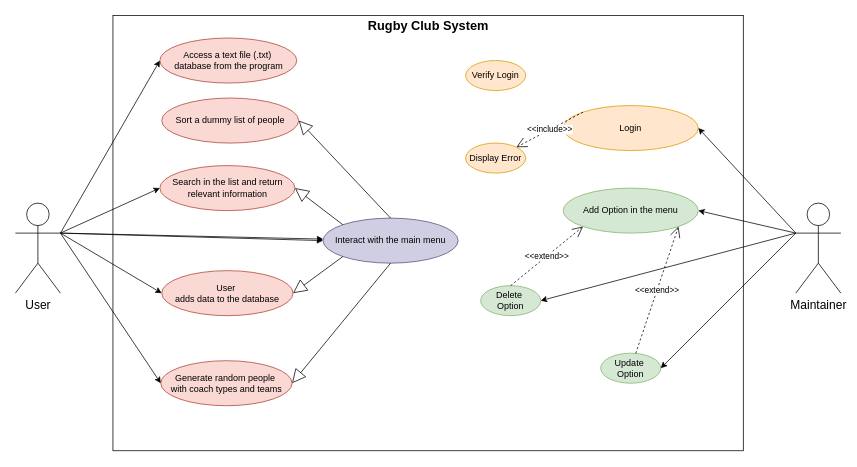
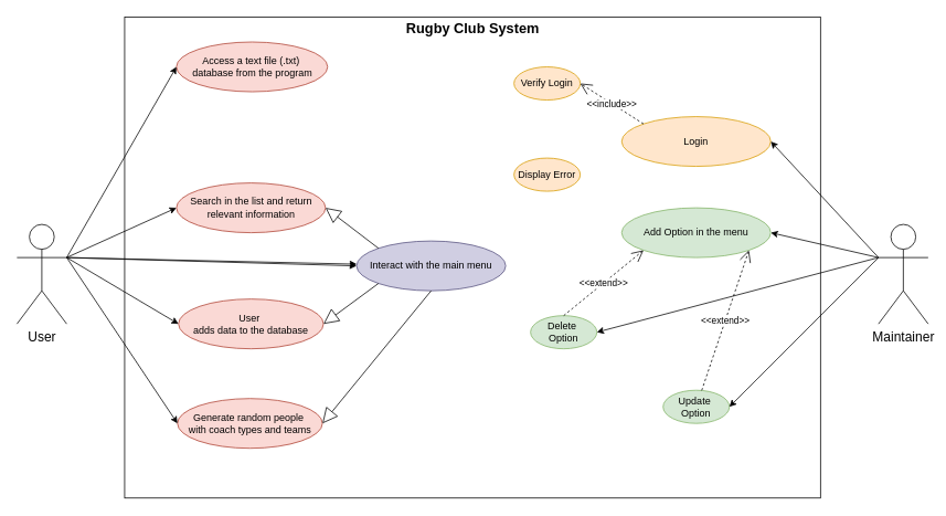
  <mxCell id="0" />
  <mxCell id="1" parent="0" />
  <mxCell id="2" value="" style="rounded=0;whiteSpace=wrap;html=1;" parent="1" vertex="1"><mxGeometry x="150" y="20" width="840" height="580" as="geometry" /></mxCell>
  <mxCell id="3" value="&lt;b&gt;&lt;font style=&quot;font-size: 17px;&quot;&gt;Rugby Club System&lt;/font&gt;&lt;/b&gt;" style="text;html=1;align=center;verticalAlign=middle;resizable=0;points=[];autosize=1;strokeColor=none;fillColor=none;" parent="1" vertex="1"><mxGeometry x="480" y="20" width="180" height="30" as="geometry" /></mxCell>
  <mxCell id="4" value="&lt;font style=&quot;font-size: 16px;&quot;&gt;User&lt;/font&gt;" style="shape=umlActor;verticalLabelPosition=bottom;verticalAlign=top;html=1;" parent="1" vertex="1"><mxGeometry x="20" y="270" width="60" height="120" as="geometry" /></mxCell>
- <mxCell id="5" value="Sort a dummy list of people" style="ellipse;whiteSpace=wrap;html=1;fillColor=#fad9d5;strokeColor=#ae4132;" parent="1" vertex="1"><mxGeometry x="215" y="130" width="182.5" height="60" as="geometry" /></mxCell>
  <mxCell id="6" value="Search in the list and return relevant information" style="ellipse;whiteSpace=wrap;html=1;fillColor=#fad9d5;strokeColor=#ae4132;" parent="1" vertex="1"><mxGeometry x="212.5" y="220" width="180" height="60" as="geometry" /></mxCell>
  <mxCell id="7" value="User&amp;nbsp;&lt;div&gt;adds data to the database&lt;/div&gt;" style="ellipse;whiteSpace=wrap;html=1;fillColor=#fad9d5;strokeColor=#ae4132;" parent="1" vertex="1"><mxGeometry x="215" y="360" width="175" height="60" as="geometry" /></mxCell>
  <mxCell id="8" value="Generate random people&amp;nbsp;&lt;div&gt;with coach types and teams&lt;/div&gt;" style="ellipse;whiteSpace=wrap;html=1;fillColor=#fad9d5;strokeColor=#ae4132;" parent="1" vertex="1"><mxGeometry x="213.75" y="480" width="175" height="60" as="geometry" /></mxCell>
  <mxCell id="9" value="" style="endArrow=classic;html=1;rounded=0;exitX=1;exitY=0.333;exitDx=0;exitDy=0;exitPerimeter=0;" parent="1" source="4" target="27" edge="1"><mxGeometry width="50" height="50" relative="1" as="geometry"><mxPoint x="344" y="410" as="sourcePoint" /><mxPoint x="394" y="360" as="targetPoint" /></mxGeometry></mxCell>
  <mxCell id="10" value="" style="endArrow=classic;html=1;rounded=0;exitX=1;exitY=0.333;exitDx=0;exitDy=0;exitPerimeter=0;entryX=0;entryY=0.5;entryDx=0;entryDy=0;" parent="1" source="4" target="6" edge="1"><mxGeometry width="50" height="50" relative="1" as="geometry"><mxPoint x="344" y="410" as="sourcePoint" /><mxPoint x="154" y="420" as="targetPoint" /></mxGeometry></mxCell>
  <mxCell id="11" value="" style="endArrow=classic;html=1;rounded=0;entryX=0;entryY=0.5;entryDx=0;entryDy=0;exitX=1;exitY=0.333;exitDx=0;exitDy=0;exitPerimeter=0;" parent="1" source="4" target="7" edge="1"><mxGeometry width="50" height="50" relative="1" as="geometry"><mxPoint x="84" y="550" as="sourcePoint" /><mxPoint x="134" y="500" as="targetPoint" /></mxGeometry></mxCell>
  <mxCell id="12" value="" style="endArrow=classic;html=1;rounded=0;entryX=0;entryY=0.5;entryDx=0;entryDy=0;exitX=1;exitY=0.333;exitDx=0;exitDy=0;exitPerimeter=0;" parent="1" source="4" target="8" edge="1"><mxGeometry width="50" height="50" relative="1" as="geometry"><mxPoint x="44" y="620" as="sourcePoint" /><mxPoint x="94" y="570" as="targetPoint" /></mxGeometry></mxCell>
  <mxCell id="13" value="&lt;font style=&quot;font-size: 16px;&quot;&gt;Maintainer&lt;/font&gt;" style="shape=umlActor;verticalLabelPosition=bottom;verticalAlign=top;html=1;" parent="1" vertex="1"><mxGeometry x="1060" y="270" width="60" height="120" as="geometry" /></mxCell>
  <mxCell id="14" value="Login" style="ellipse;whiteSpace=wrap;html=1;fillColor=#ffe6cc;strokeColor=#d79b00;" parent="1" vertex="1"><mxGeometry x="750" y="140" width="180" height="60" as="geometry" /></mxCell>
  <mxCell id="15" value="Add Option in the menu" style="ellipse;whiteSpace=wrap;html=1;fillColor=#d5e8d4;strokeColor=#82b366;" parent="1" vertex="1"><mxGeometry x="750" y="250" width="180" height="60" as="geometry" /></mxCell>
  <mxCell id="16" value="Verify Login" style="ellipse;whiteSpace=wrap;html=1;fillColor=#ffe6cc;strokeColor=#d79b00;" parent="1" vertex="1"><mxGeometry x="620" y="80" width="80" height="40" as="geometry" /></mxCell>
  <mxCell id="17" value="Display Error" style="ellipse;whiteSpace=wrap;html=1;fillColor=#ffe6cc;strokeColor=#d79b00;" parent="1" vertex="1"><mxGeometry x="620" y="190" width="80" height="40" as="geometry" /></mxCell>
- <mxCell id="18" value="&amp;lt;&amp;lt;include&amp;gt;&amp;gt;" style="endArrow=open;endSize=12;dashed=1;html=1;rounded=0;exitX=0;exitY=0;exitDx=0;exitDy=0;" parent="1" source="14" target="17" edge="1"><mxGeometry x="-0.002" width="160" relative="1" as="geometry"><mxPoint x="410" y="180" as="sourcePoint" /><mxPoint x="570" y="180" as="targetPoint" /><mxPoint as="offset" /></mxGeometry></mxCell>
+ <mxCell id="18" value="&amp;lt;&amp;lt;include&amp;gt;&amp;gt;" style="endArrow=open;endSize=12;dashed=1;html=1;rounded=0;exitX=0;exitY=0;exitDx=0;exitDy=0;entryX=1;entryY=0.5;entryDx=0;entryDy=0;" parent="1" source="14" target="16" edge="1"><mxGeometry x="-0.002" width="160" relative="1" as="geometry"><mxPoint x="410" y="180" as="sourcePoint" /><mxPoint x="570" y="180" as="targetPoint" /><mxPoint as="offset" /></mxGeometry></mxCell>
  <mxCell id="19" value="Delete&amp;nbsp;&lt;div&gt;Option&lt;/div&gt;" style="ellipse;whiteSpace=wrap;html=1;fillColor=#d5e8d4;strokeColor=#82b366;" parent="1" vertex="1"><mxGeometry x="640" y="380" width="80" height="40" as="geometry" /></mxCell>
  <mxCell id="20" value="Update&amp;nbsp;&lt;div&gt;Option&lt;/div&gt;" style="ellipse;whiteSpace=wrap;html=1;fillColor=#d5e8d4;strokeColor=#82b366;" parent="1" vertex="1"><mxGeometry x="800" y="470" width="80" height="40" as="geometry" /></mxCell>
  <mxCell id="21" value="&amp;lt;&amp;lt;extend&amp;gt;&amp;gt;" style="endArrow=open;endSize=12;dashed=1;html=1;rounded=0;entryX=0;entryY=1;entryDx=0;entryDy=0;exitX=0.5;exitY=0;exitDx=0;exitDy=0;" parent="1" source="19" target="15" edge="1"><mxGeometry x="-0.002" width="160" relative="1" as="geometry"><mxPoint x="756" y="289" as="sourcePoint" /><mxPoint x="660" y="270" as="targetPoint" /><mxPoint as="offset" /></mxGeometry></mxCell>
  <mxCell id="22" value="&amp;lt;&amp;lt;extend&amp;gt;&amp;gt;" style="endArrow=open;endSize=12;dashed=1;html=1;rounded=0;entryX=1;entryY=1;entryDx=0;entryDy=0;" parent="1" source="20" target="15" edge="1"><mxGeometry x="-0.002" width="160" relative="1" as="geometry"><mxPoint x="690" y="240" as="sourcePoint" /><mxPoint x="774" y="295" as="targetPoint" /><mxPoint as="offset" /></mxGeometry></mxCell>
  <mxCell id="23" value="" style="endArrow=classic;html=1;rounded=0;entryX=1;entryY=0.5;entryDx=0;entryDy=0;exitX=0;exitY=0.333;exitDx=0;exitDy=0;exitPerimeter=0;" parent="1" source="13" target="15" edge="1"><mxGeometry width="50" height="50" relative="1" as="geometry"><mxPoint x="810" y="250" as="sourcePoint" /><mxPoint x="860" y="200" as="targetPoint" /></mxGeometry></mxCell>
  <mxCell id="24" value="" style="endArrow=classic;html=1;rounded=0;exitX=0;exitY=0.333;exitDx=0;exitDy=0;exitPerimeter=0;entryX=1;entryY=0.5;entryDx=0;entryDy=0;" parent="1" source="13" target="14" edge="1"><mxGeometry width="50" height="50" relative="1" as="geometry"><mxPoint x="810" y="250" as="sourcePoint" /><mxPoint x="860" y="200" as="targetPoint" /></mxGeometry></mxCell>
  <mxCell id="25" value="" style="endArrow=classic;html=1;rounded=0;entryX=1;entryY=0.5;entryDx=0;entryDy=0;exitX=0;exitY=0.333;exitDx=0;exitDy=0;exitPerimeter=0;" parent="1" source="13" target="20" edge="1"><mxGeometry width="50" height="50" relative="1" as="geometry"><mxPoint x="970" y="507" as="sourcePoint" /><mxPoint x="820" y="370" as="targetPoint" /></mxGeometry></mxCell>
  <mxCell id="26" value="" style="endArrow=classic;html=1;rounded=0;entryX=1;entryY=0.5;entryDx=0;entryDy=0;exitX=0;exitY=0.333;exitDx=0;exitDy=0;exitPerimeter=0;" parent="1" source="13" target="19" edge="1"><mxGeometry width="50" height="50" relative="1" as="geometry"><mxPoint x="970" y="517" as="sourcePoint" /><mxPoint x="820" y="380" as="targetPoint" /></mxGeometry></mxCell>
  <mxCell id="27" value="Interact with the main menu" style="ellipse;whiteSpace=wrap;html=1;fillColor=#d0cee2;strokeColor=#56517e;" parent="1" vertex="1"><mxGeometry x="430" y="290" width="180" height="60" as="geometry" /></mxCell>
  <mxCell id="28" value="" style="endArrow=block;endSize=16;endFill=0;html=1;rounded=0;entryX=1;entryY=0.5;entryDx=0;entryDy=0;exitX=0;exitY=0;exitDx=0;exitDy=0;" parent="1" source="27" target="6" edge="1"><mxGeometry width="160" relative="1" as="geometry"><mxPoint x="557" y="370" as="sourcePoint" /><mxPoint x="480" y="414" as="targetPoint" /></mxGeometry></mxCell>
  <mxCell id="29" value="" style="endArrow=block;endSize=16;endFill=0;html=1;rounded=0;entryX=1;entryY=0.5;entryDx=0;entryDy=0;exitX=0.5;exitY=1;exitDx=0;exitDy=0;" parent="1" source="27" target="8" edge="1"><mxGeometry width="160" relative="1" as="geometry"><mxPoint x="567" y="478" as="sourcePoint" /><mxPoint x="490" y="522" as="targetPoint" /></mxGeometry></mxCell>
  <mxCell id="30" value="" style="endArrow=block;endSize=16;endFill=0;html=1;rounded=0;entryX=1;entryY=0.5;entryDx=0;entryDy=0;exitX=0;exitY=1;exitDx=0;exitDy=0;" parent="1" source="27" target="7" edge="1"><mxGeometry width="160" relative="1" as="geometry"><mxPoint x="446" y="330" as="sourcePoint" /><mxPoint x="440" y="494" as="targetPoint" /></mxGeometry></mxCell>
- <mxCell id="31" value="" style="endArrow=block;endSize=16;endFill=0;html=1;rounded=0;entryX=1;entryY=0.5;entryDx=0;entryDy=0;exitX=0.5;exitY=0;exitDx=0;exitDy=0;" parent="1" source="27" target="5" edge="1"><mxGeometry width="160" relative="1" as="geometry"><mxPoint x="487" y="120" as="sourcePoint" /><mxPoint x="410" y="164" as="targetPoint" /></mxGeometry></mxCell>
  <mxCell id="32" value="" style="endArrow=classic;html=1;rounded=0;entryX=0;entryY=0.5;entryDx=0;entryDy=0;" parent="1" target="27" edge="1"><mxGeometry width="50" height="50" relative="1" as="geometry"><mxPoint x="80" y="310" as="sourcePoint" /><mxPoint x="163" y="70" as="targetPoint" /></mxGeometry></mxCell>
  <mxCell id="33" value="Access a text file (.txt)&amp;nbsp;&lt;div&gt;database from the program&lt;/div&gt;" style="ellipse;whiteSpace=wrap;html=1;fillColor=#fad9d5;strokeColor=#ae4132;" vertex="1" parent="1"><mxGeometry x="212.5" y="50" width="182.5" height="60" as="geometry" /></mxCell>
  <mxCell id="34" value="" style="endArrow=classic;html=1;rounded=0;entryX=0;entryY=0.5;entryDx=0;entryDy=0;" edge="1" parent="1" target="33"><mxGeometry width="50" height="50" relative="1" as="geometry"><mxPoint x="80" y="310" as="sourcePoint" /><mxPoint x="105" y="50" as="targetPoint" /></mxGeometry></mxCell>
